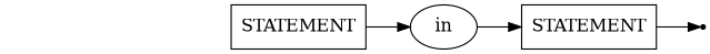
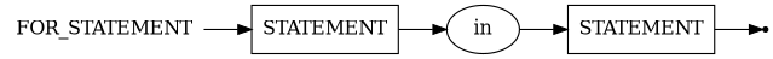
  digraph {
    rankdir=LR
    node [shape=box]
+   n1 [label=FOR_STATEMENT shape=plaintext]
    n2 [label=STATEMENT]
    n3 [label=in shape=oval]
    n4 [label=STATEMENT]
    end [shape=point]
+   n1 -> n2
    n2 -> n3
    n3 -> n4
    n4 -> end
  }
